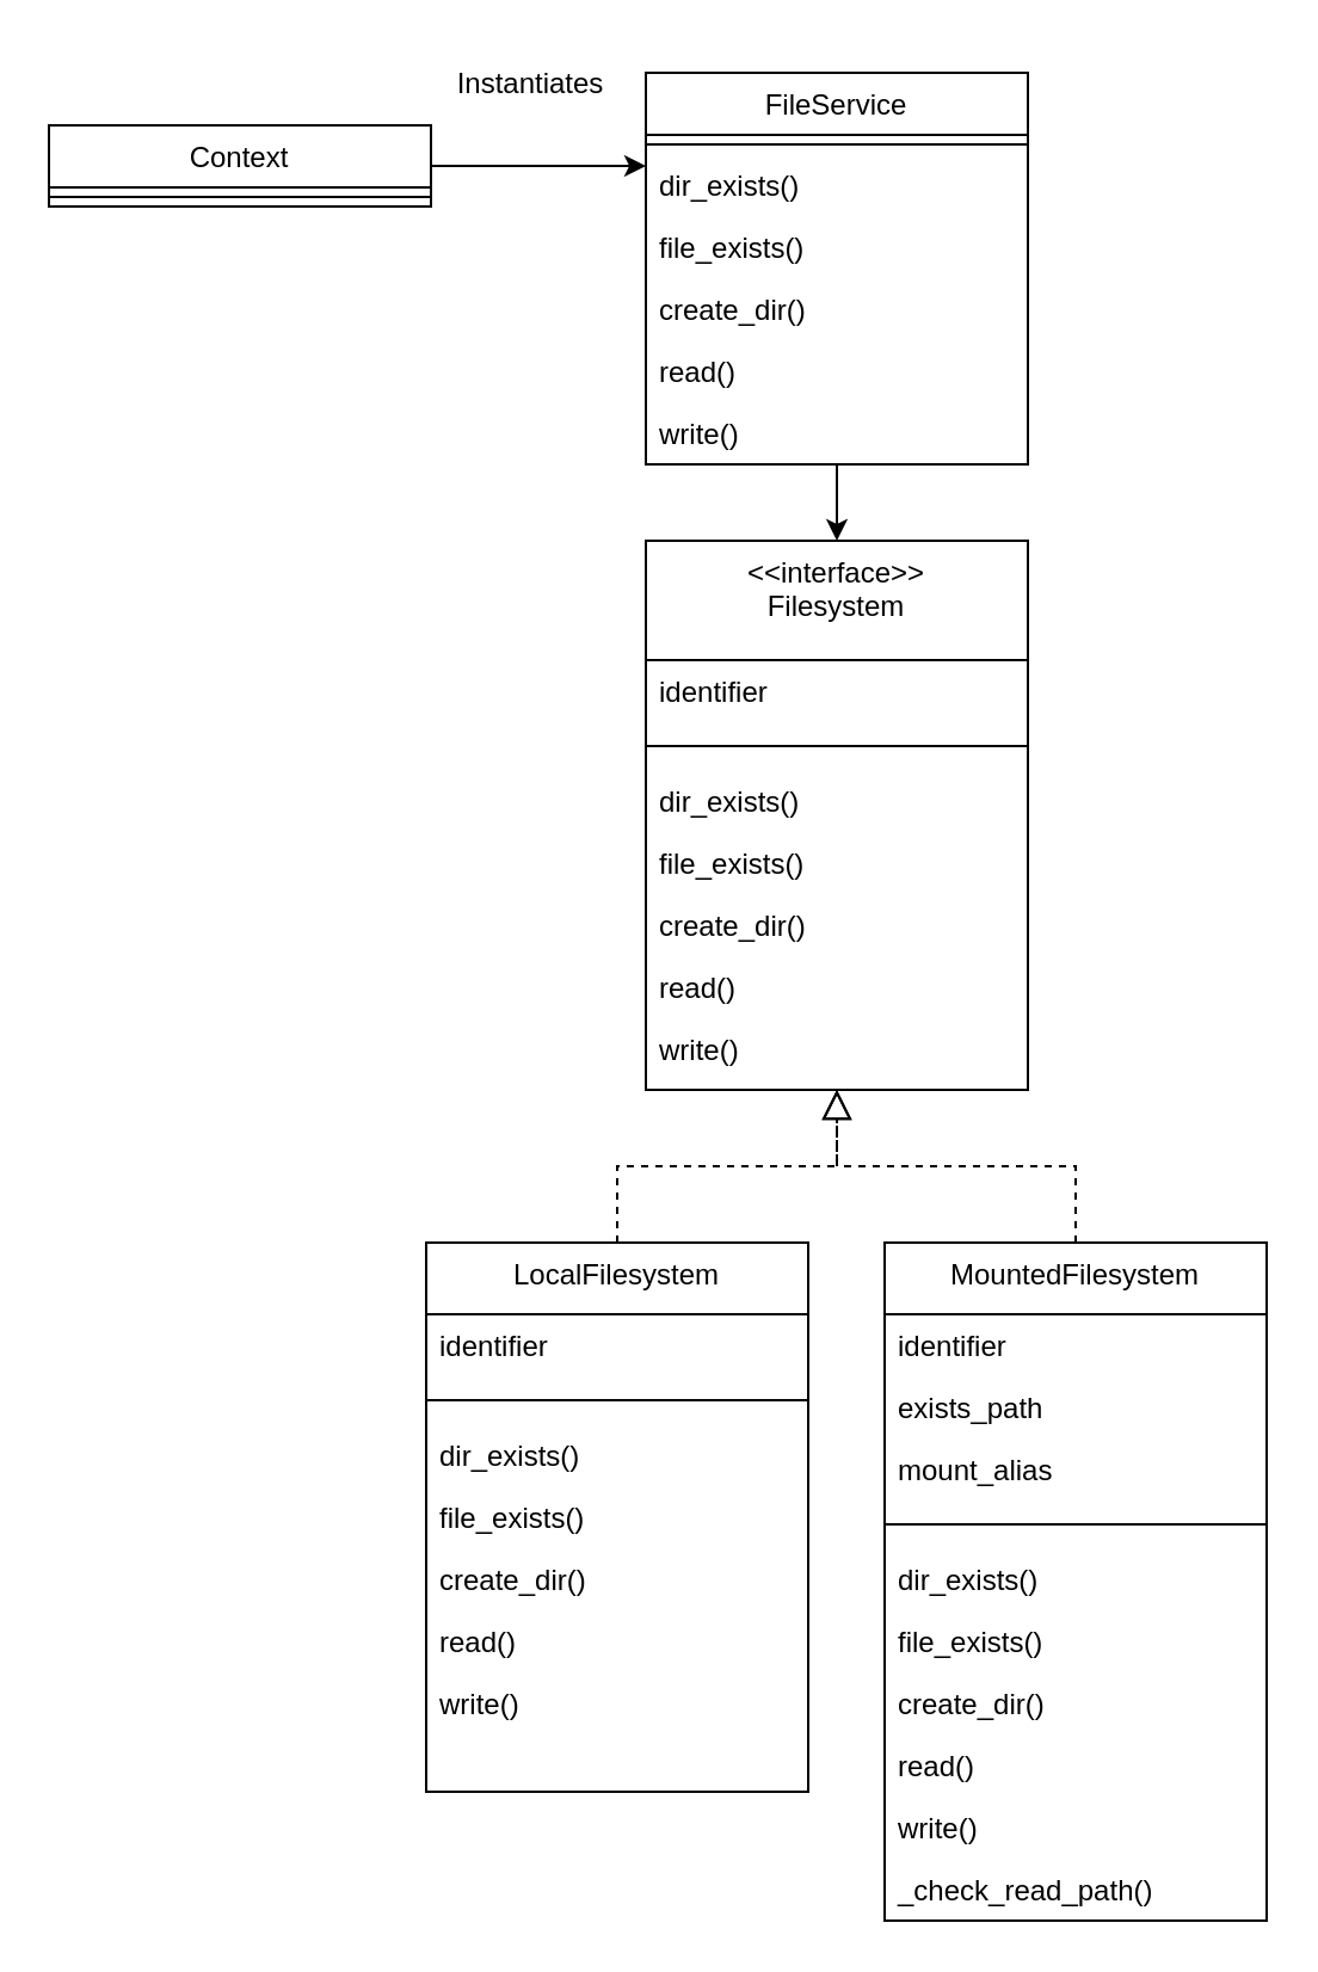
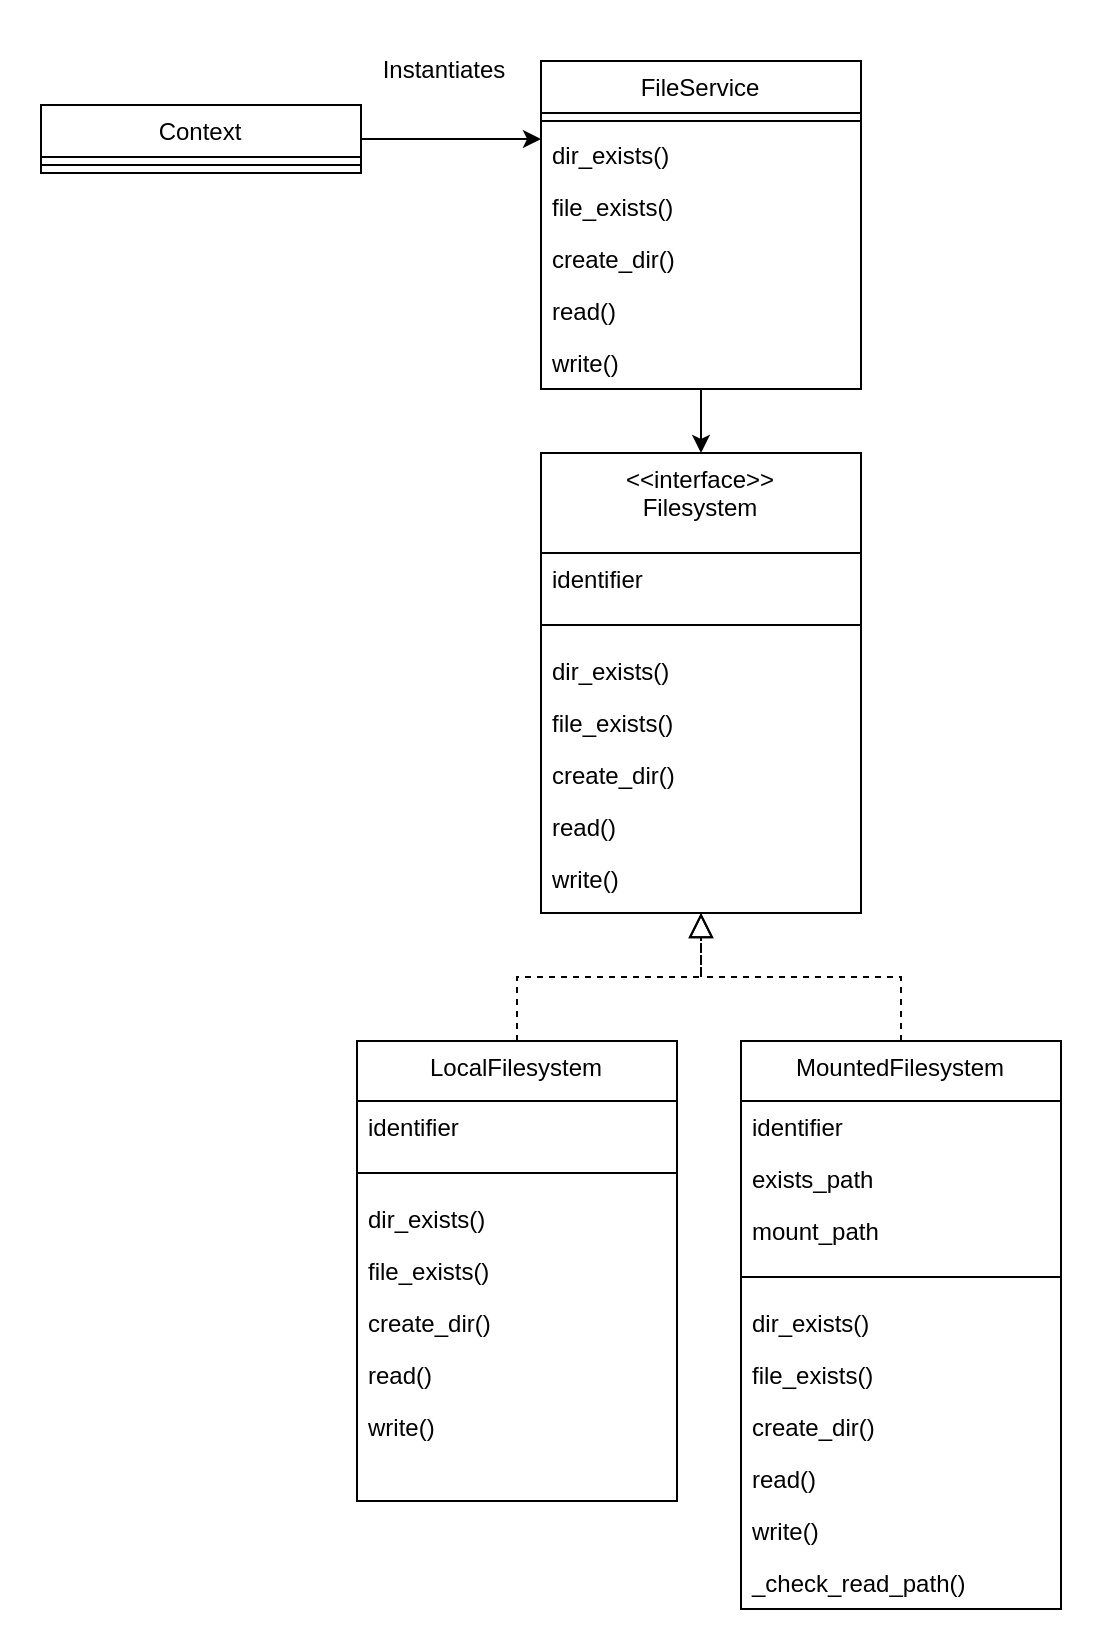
  <mxCell id="0" />
  <mxCell id="1" parent="0" />
  <mxCell id="2" value="Context" style="swimlane;fontStyle=0;align=center;verticalAlign=top;childLayout=stackLayout;horizontal=1;startSize=26;horizontalStack=0;resizeParent=1;resizeLast=0;collapsible=1;marginBottom=0;rounded=0;shadow=0;strokeWidth=1;" vertex="1" parent="1"><mxGeometry x="20" y="52" width="160" height="34" as="geometry"><mxRectangle x="130" y="380" width="160" height="26" as="alternateBounds" /></mxGeometry></mxCell>
  <mxCell id="3" value="" style="line;html=1;strokeWidth=1;align=left;verticalAlign=middle;spacingTop=-1;spacingLeft=3;spacingRight=3;rotatable=0;labelPosition=right;points=[];portConstraint=eastwest;" vertex="1" parent="2"><mxGeometry y="26" width="160" height="8" as="geometry" /></mxCell>
  <mxCell id="4" value="" style="endArrow=block;endSize=10;endFill=0;shadow=0;strokeWidth=1;rounded=0;edgeStyle=elbowEdgeStyle;elbow=vertical;dashed=1;entryX=0.5;entryY=1;entryDx=0;entryDy=0;" edge="1" parent="1" target="15"><mxGeometry width="160" relative="1" as="geometry"><mxPoint x="258" y="520" as="sourcePoint" /><mxPoint x="350" y="486" as="targetPoint" /></mxGeometry></mxCell>
  <mxCell id="5" value="FileService" style="swimlane;fontStyle=0;align=center;verticalAlign=top;childLayout=stackLayout;horizontal=1;startSize=26;horizontalStack=0;resizeParent=1;resizeLast=0;collapsible=1;marginBottom=0;rounded=0;shadow=0;strokeWidth=1;" vertex="1" parent="1"><mxGeometry x="270" y="30" width="160" height="164" as="geometry"><mxRectangle x="130" y="380" width="160" height="26" as="alternateBounds" /></mxGeometry></mxCell>
  <mxCell id="6" value="" style="line;html=1;strokeWidth=1;align=left;verticalAlign=middle;spacingTop=-1;spacingLeft=3;spacingRight=3;rotatable=0;labelPosition=right;points=[];portConstraint=eastwest;" vertex="1" parent="5"><mxGeometry y="26" width="160" height="8" as="geometry" /></mxCell>
  <mxCell id="7" value="dir_exists()" style="text;align=left;verticalAlign=top;spacingLeft=4;spacingRight=4;overflow=hidden;rotatable=0;points=[[0,0.5],[1,0.5]];portConstraint=eastwest;fontStyle=0" vertex="1" parent="5"><mxGeometry y="34" width="160" height="26" as="geometry" /></mxCell>
  <mxCell id="8" value="file_exists()" style="text;align=left;verticalAlign=top;spacingLeft=4;spacingRight=4;overflow=hidden;rotatable=0;points=[[0,0.5],[1,0.5]];portConstraint=eastwest;fontStyle=0" vertex="1" parent="5"><mxGeometry y="60" width="160" height="26" as="geometry" /></mxCell>
  <mxCell id="9" value="create_dir()" style="text;align=left;verticalAlign=top;spacingLeft=4;spacingRight=4;overflow=hidden;rotatable=0;points=[[0,0.5],[1,0.5]];portConstraint=eastwest;fontStyle=0" vertex="1" parent="5"><mxGeometry y="86" width="160" height="26" as="geometry" /></mxCell>
  <mxCell id="10" value="read()" style="text;align=left;verticalAlign=top;spacingLeft=4;spacingRight=4;overflow=hidden;rotatable=0;points=[[0,0.5],[1,0.5]];portConstraint=eastwest;fontStyle=0" vertex="1" parent="5"><mxGeometry y="112" width="160" height="26" as="geometry" /></mxCell>
  <mxCell id="11" value="write()" style="text;align=left;verticalAlign=top;spacingLeft=4;spacingRight=4;overflow=hidden;rotatable=0;points=[[0,0.5],[1,0.5]];portConstraint=eastwest;fontStyle=0" vertex="1" parent="5"><mxGeometry y="138" width="160" height="26" as="geometry" /></mxCell>
  <mxCell id="12" value="" style="endArrow=block;endSize=10;endFill=0;shadow=0;strokeWidth=1;rounded=0;edgeStyle=elbowEdgeStyle;elbow=vertical;dashed=1;exitX=0.5;exitY=0;exitDx=0;exitDy=0;entryX=0.5;entryY=1;entryDx=0;entryDy=0;" edge="1" parent="1" target="15"><mxGeometry width="160" relative="1" as="geometry"><mxPoint x="450" y="520" as="sourcePoint" /><mxPoint x="350" y="480" as="targetPoint" /></mxGeometry></mxCell>
  <mxCell id="13" value="" style="endArrow=classic;html=1;rounded=0;exitX=1;exitY=0.5;exitDx=0;exitDy=0;" edge="1" parent="1" source="2"><mxGeometry width="50" height="50" relative="1" as="geometry"><mxPoint x="230" y="60" as="sourcePoint" /><mxPoint x="270" y="69" as="targetPoint" /></mxGeometry></mxCell>
  <mxCell id="14" value="Instantiates" style="text;html=1;strokeColor=none;fillColor=none;align=center;verticalAlign=middle;whiteSpace=wrap;rounded=0;" vertex="1" parent="1"><mxGeometry x="192" y="20" width="60" height="30" as="geometry" /></mxCell>
  <mxCell id="15" value="&lt;&lt;interface&gt;&gt;&#10;Filesystem&#10;" style="swimlane;fontStyle=0;align=center;verticalAlign=top;childLayout=stackLayout;horizontal=1;startSize=50;horizontalStack=0;resizeParent=1;resizeLast=0;collapsible=1;marginBottom=0;rounded=0;shadow=0;strokeWidth=1;" vertex="1" parent="1"><mxGeometry x="270" y="226" width="160" height="230" as="geometry"><mxRectangle x="130" y="380" width="160" height="26" as="alternateBounds" /></mxGeometry></mxCell>
  <mxCell id="16" value="identifier" style="text;align=left;verticalAlign=top;spacingLeft=4;spacingRight=4;overflow=hidden;rotatable=0;points=[[0,0.5],[1,0.5]];portConstraint=eastwest;" vertex="1" parent="15"><mxGeometry y="50" width="160" height="26" as="geometry" /></mxCell>
  <mxCell id="17" value="" style="line;html=1;strokeWidth=1;align=left;verticalAlign=middle;spacingTop=-1;spacingLeft=3;spacingRight=3;rotatable=0;labelPosition=right;points=[];portConstraint=eastwest;" vertex="1" parent="15"><mxGeometry y="76" width="160" height="20" as="geometry" /></mxCell>
  <mxCell id="18" value="dir_exists()" style="text;align=left;verticalAlign=top;spacingLeft=4;spacingRight=4;overflow=hidden;rotatable=0;points=[[0,0.5],[1,0.5]];portConstraint=eastwest;fontStyle=0" vertex="1" parent="15"><mxGeometry y="96" width="160" height="26" as="geometry" /></mxCell>
  <mxCell id="19" value="file_exists()" style="text;align=left;verticalAlign=top;spacingLeft=4;spacingRight=4;overflow=hidden;rotatable=0;points=[[0,0.5],[1,0.5]];portConstraint=eastwest;" vertex="1" parent="15"><mxGeometry y="122" width="160" height="26" as="geometry" /></mxCell>
  <mxCell id="20" value="create_dir()" style="text;align=left;verticalAlign=top;spacingLeft=4;spacingRight=4;overflow=hidden;rotatable=0;points=[[0,0.5],[1,0.5]];portConstraint=eastwest;" vertex="1" parent="15"><mxGeometry y="148" width="160" height="26" as="geometry" /></mxCell>
  <mxCell id="21" value="read()" style="text;align=left;verticalAlign=top;spacingLeft=4;spacingRight=4;overflow=hidden;rotatable=0;points=[[0,0.5],[1,0.5]];portConstraint=eastwest;" vertex="1" parent="15"><mxGeometry y="174" width="160" height="26" as="geometry" /></mxCell>
  <mxCell id="22" value="write()" style="text;align=left;verticalAlign=top;spacingLeft=4;spacingRight=4;overflow=hidden;rotatable=0;points=[[0,0.5],[1,0.5]];portConstraint=eastwest;" vertex="1" parent="15"><mxGeometry y="200" width="160" height="26" as="geometry" /></mxCell>
  <mxCell id="23" value="" style="endArrow=classic;html=1;rounded=0;exitX=0.5;exitY=1;exitDx=0;exitDy=0;" edge="1" parent="1" source="5" target="15"><mxGeometry width="50" height="50" relative="1" as="geometry"><mxPoint x="360" y="270" as="sourcePoint" /><mxPoint x="342" y="140" as="targetPoint" /></mxGeometry></mxCell>
  <mxCell id="24" value="LocalFilesystem" style="swimlane;fontStyle=0;align=center;verticalAlign=top;childLayout=stackLayout;horizontal=1;startSize=30;horizontalStack=0;resizeParent=1;resizeLast=0;collapsible=1;marginBottom=0;rounded=0;shadow=0;strokeWidth=1;" vertex="1" parent="1"><mxGeometry x="178" y="520" width="160" height="230" as="geometry"><mxRectangle x="130" y="380" width="160" height="26" as="alternateBounds" /></mxGeometry></mxCell>
  <mxCell id="25" value="identifier" style="text;align=left;verticalAlign=top;spacingLeft=4;spacingRight=4;overflow=hidden;rotatable=0;points=[[0,0.5],[1,0.5]];portConstraint=eastwest;" vertex="1" parent="24"><mxGeometry y="30" width="160" height="26" as="geometry" /></mxCell>
  <mxCell id="26" value="" style="line;html=1;strokeWidth=1;align=left;verticalAlign=middle;spacingTop=-1;spacingLeft=3;spacingRight=3;rotatable=0;labelPosition=right;points=[];portConstraint=eastwest;" vertex="1" parent="24"><mxGeometry y="56" width="160" height="20" as="geometry" /></mxCell>
  <mxCell id="27" value="dir_exists()" style="text;align=left;verticalAlign=top;spacingLeft=4;spacingRight=4;overflow=hidden;rotatable=0;points=[[0,0.5],[1,0.5]];portConstraint=eastwest;fontStyle=0" vertex="1" parent="24"><mxGeometry y="76" width="160" height="26" as="geometry" /></mxCell>
  <mxCell id="28" value="file_exists()" style="text;align=left;verticalAlign=top;spacingLeft=4;spacingRight=4;overflow=hidden;rotatable=0;points=[[0,0.5],[1,0.5]];portConstraint=eastwest;" vertex="1" parent="24"><mxGeometry y="102" width="160" height="26" as="geometry" /></mxCell>
  <mxCell id="29" value="create_dir()" style="text;align=left;verticalAlign=top;spacingLeft=4;spacingRight=4;overflow=hidden;rotatable=0;points=[[0,0.5],[1,0.5]];portConstraint=eastwest;" vertex="1" parent="24"><mxGeometry y="128" width="160" height="26" as="geometry" /></mxCell>
  <mxCell id="30" value="read()" style="text;align=left;verticalAlign=top;spacingLeft=4;spacingRight=4;overflow=hidden;rotatable=0;points=[[0,0.5],[1,0.5]];portConstraint=eastwest;" vertex="1" parent="24"><mxGeometry y="154" width="160" height="26" as="geometry" /></mxCell>
  <mxCell id="31" value="write()" style="text;align=left;verticalAlign=top;spacingLeft=4;spacingRight=4;overflow=hidden;rotatable=0;points=[[0,0.5],[1,0.5]];portConstraint=eastwest;" vertex="1" parent="24"><mxGeometry y="180" width="160" height="26" as="geometry" /></mxCell>
  <mxCell id="32" value="MountedFilesystem" style="swimlane;fontStyle=0;align=center;verticalAlign=top;childLayout=stackLayout;horizontal=1;startSize=30;horizontalStack=0;resizeParent=1;resizeLast=0;collapsible=1;marginBottom=0;rounded=0;shadow=0;strokeWidth=1;" vertex="1" parent="1"><mxGeometry x="370" y="520" width="160" height="284" as="geometry"><mxRectangle x="130" y="380" width="160" height="26" as="alternateBounds" /></mxGeometry></mxCell>
  <mxCell id="33" value="identifier" style="text;align=left;verticalAlign=top;spacingLeft=4;spacingRight=4;overflow=hidden;rotatable=0;points=[[0,0.5],[1,0.5]];portConstraint=eastwest;" vertex="1" parent="32"><mxGeometry y="30" width="160" height="26" as="geometry" /></mxCell>
  <mxCell id="34" value="exists_path" style="text;align=left;verticalAlign=top;spacingLeft=4;spacingRight=4;overflow=hidden;rotatable=0;points=[[0,0.5],[1,0.5]];portConstraint=eastwest;" vertex="1" parent="32"><mxGeometry y="56" width="160" height="26" as="geometry" /></mxCell>
- <mxCell id="35" value="mount_alias" style="text;align=left;verticalAlign=top;spacingLeft=4;spacingRight=4;overflow=hidden;rotatable=0;points=[[0,0.5],[1,0.5]];portConstraint=eastwest;" vertex="1" parent="32"><mxGeometry y="82" width="160" height="26" as="geometry" /></mxCell>
+ <mxCell id="35" value="mount_path" style="text;align=left;verticalAlign=top;spacingLeft=4;spacingRight=4;overflow=hidden;rotatable=0;points=[[0,0.5],[1,0.5]];portConstraint=eastwest;" vertex="1" parent="32"><mxGeometry y="82" width="160" height="26" as="geometry" /></mxCell>
  <mxCell id="36" value="" style="line;html=1;strokeWidth=1;align=left;verticalAlign=middle;spacingTop=-1;spacingLeft=3;spacingRight=3;rotatable=0;labelPosition=right;points=[];portConstraint=eastwest;" vertex="1" parent="32"><mxGeometry y="108" width="160" height="20" as="geometry" /></mxCell>
  <mxCell id="37" value="dir_exists()" style="text;align=left;verticalAlign=top;spacingLeft=4;spacingRight=4;overflow=hidden;rotatable=0;points=[[0,0.5],[1,0.5]];portConstraint=eastwest;fontStyle=0" vertex="1" parent="32"><mxGeometry y="128" width="160" height="26" as="geometry" /></mxCell>
  <mxCell id="38" value="file_exists()" style="text;align=left;verticalAlign=top;spacingLeft=4;spacingRight=4;overflow=hidden;rotatable=0;points=[[0,0.5],[1,0.5]];portConstraint=eastwest;" vertex="1" parent="32"><mxGeometry y="154" width="160" height="26" as="geometry" /></mxCell>
  <mxCell id="39" value="create_dir()" style="text;align=left;verticalAlign=top;spacingLeft=4;spacingRight=4;overflow=hidden;rotatable=0;points=[[0,0.5],[1,0.5]];portConstraint=eastwest;" vertex="1" parent="32"><mxGeometry y="180" width="160" height="26" as="geometry" /></mxCell>
  <mxCell id="40" value="read()" style="text;align=left;verticalAlign=top;spacingLeft=4;spacingRight=4;overflow=hidden;rotatable=0;points=[[0,0.5],[1,0.5]];portConstraint=eastwest;" vertex="1" parent="32"><mxGeometry y="206" width="160" height="26" as="geometry" /></mxCell>
  <mxCell id="41" value="write()" style="text;align=left;verticalAlign=top;spacingLeft=4;spacingRight=4;overflow=hidden;rotatable=0;points=[[0,0.5],[1,0.5]];portConstraint=eastwest;" vertex="1" parent="32"><mxGeometry y="232" width="160" height="26" as="geometry" /></mxCell>
  <mxCell id="42" value="_check_read_path()" style="text;align=left;verticalAlign=top;spacingLeft=4;spacingRight=4;overflow=hidden;rotatable=0;points=[[0,0.5],[1,0.5]];portConstraint=eastwest;" vertex="1" parent="32"><mxGeometry y="258" width="160" height="26" as="geometry" /></mxCell>
